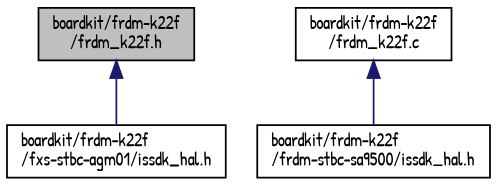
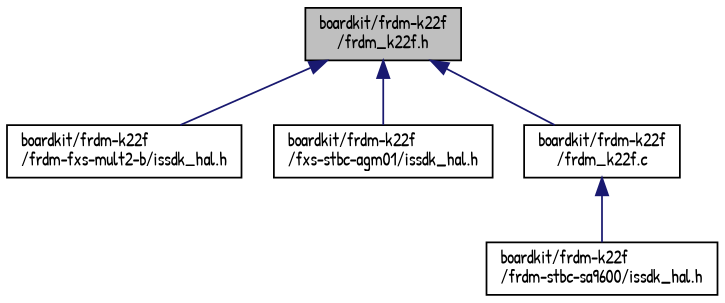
  digraph {
    fontname="Patrick Hand"
    node [color=black fillcolor=white fontname="Patrick Hand" fontsize=10 shape=record style=filled]
    edge [color=midnightblue dir=back fontname="Patrick Hand" fontsize=10 labelfontname=Helvetica labelfontsize=10 style=solid]
    n1 [fillcolor=grey75 fontcolor=black height=0.2 label="boardkit/frdm-k22f\l/frdm_k22f.h" width=0.4]
+   n2 [height=0.2 label="boardkit/frdm-k22f\l/frdm-fxs-mult2-b/issdk_hal.h" width=0.4]
    n3 [height=0.2 label="boardkit/frdm-k22f\l/fxs-stbc-agm01/issdk_hal.h" width=0.4]
    n4 [height=0.2 label="boardkit/frdm-k22f\l/frdm_k22f.c" width=0.4]
-   n5 [height=0.2 label="boardkit/frdm-k22f\l/frdm-stbc-sa9500/issdk_hal.h" width=0.4]
+   n5 [height=0.2 label="boardkit/frdm-k22f\l/frdm-stbc-sa9600/issdk_hal.h" width=0.4]
+   n1 -> n2
    n1 -> n3
+   n1 -> n4
    n4 -> n5
  }
